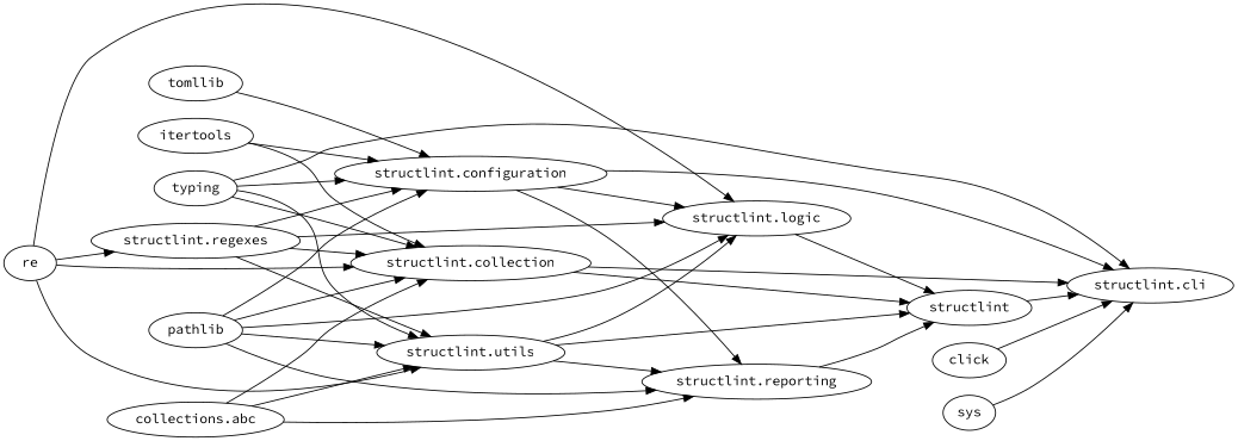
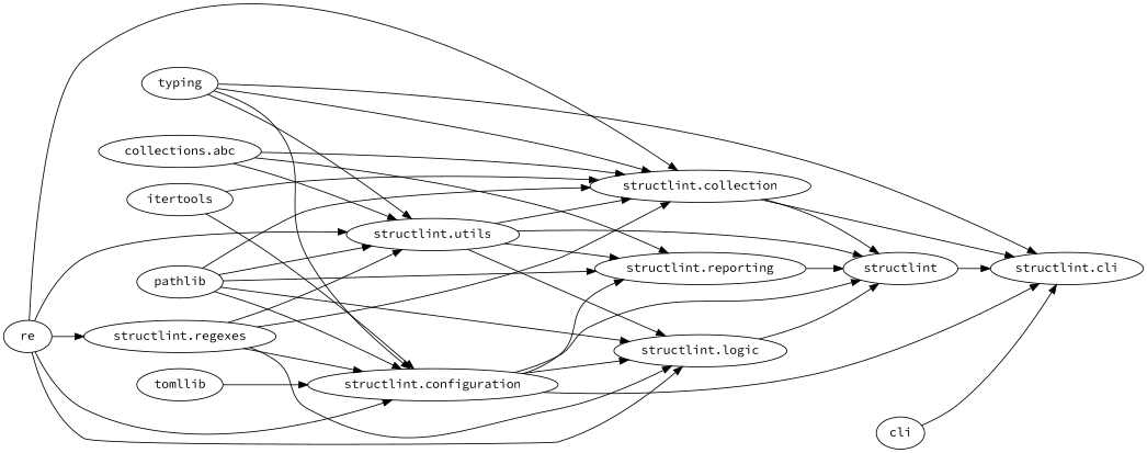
  strict digraph {
    clusterrank=local
    fontname="Source Code Pro"
    fontsize=16
    rankdir=LR
    node [fontname="Source Code Pro" fontsize=14 shape=ellipse]
    edge [fontname="Source Code Pro"]
    typing
    "structlint.configuration"
    "structlint.utils"
    "structlint.collection"
    "structlint.cli"
    "structlint.logic"
    "structlint.reporting"
    structlint
    re
    "structlint.regexes"
    tomllib
    pathlib
    itertools
    "collections.abc"
-   click
-   sys
+   sys [label=cli]
    typing -> "structlint.configuration"
    typing -> "structlint.utils"
    typing -> "structlint.collection"
    typing -> "structlint.cli"
    "structlint.configuration" -> "structlint.cli"
    "structlint.configuration" -> "structlint.logic"
    "structlint.configuration" -> "structlint.reporting"
+   "structlint.configuration" -> structlint
+   "structlint.utils" -> "structlint.collection"
    "structlint.utils" -> "structlint.logic"
    "structlint.utils" -> "structlint.reporting"
    "structlint.utils" -> structlint
    "structlint.collection" -> "structlint.cli"
    "structlint.collection" -> structlint
    "structlint.logic" -> structlint
    "structlint.reporting" -> structlint
    structlint -> "structlint.cli"
+   re -> "structlint.configuration"
    re -> "structlint.utils"
    re -> "structlint.collection"
    re -> "structlint.logic"
    re -> "structlint.regexes"
    "structlint.regexes" -> "structlint.configuration"
    "structlint.regexes" -> "structlint.utils"
    "structlint.regexes" -> "structlint.collection"
    "structlint.regexes" -> "structlint.logic"
    tomllib -> "structlint.configuration"
    pathlib -> "structlint.configuration"
    pathlib -> "structlint.utils"
    pathlib -> "structlint.collection"
    pathlib -> "structlint.logic"
    pathlib -> "structlint.reporting"
    itertools -> "structlint.configuration"
    itertools -> "structlint.collection"
    "collections.abc" -> "structlint.utils"
    "collections.abc" -> "structlint.collection"
    "collections.abc" -> "structlint.reporting"
-   click -> "structlint.cli"
    sys -> "structlint.cli"
  }
